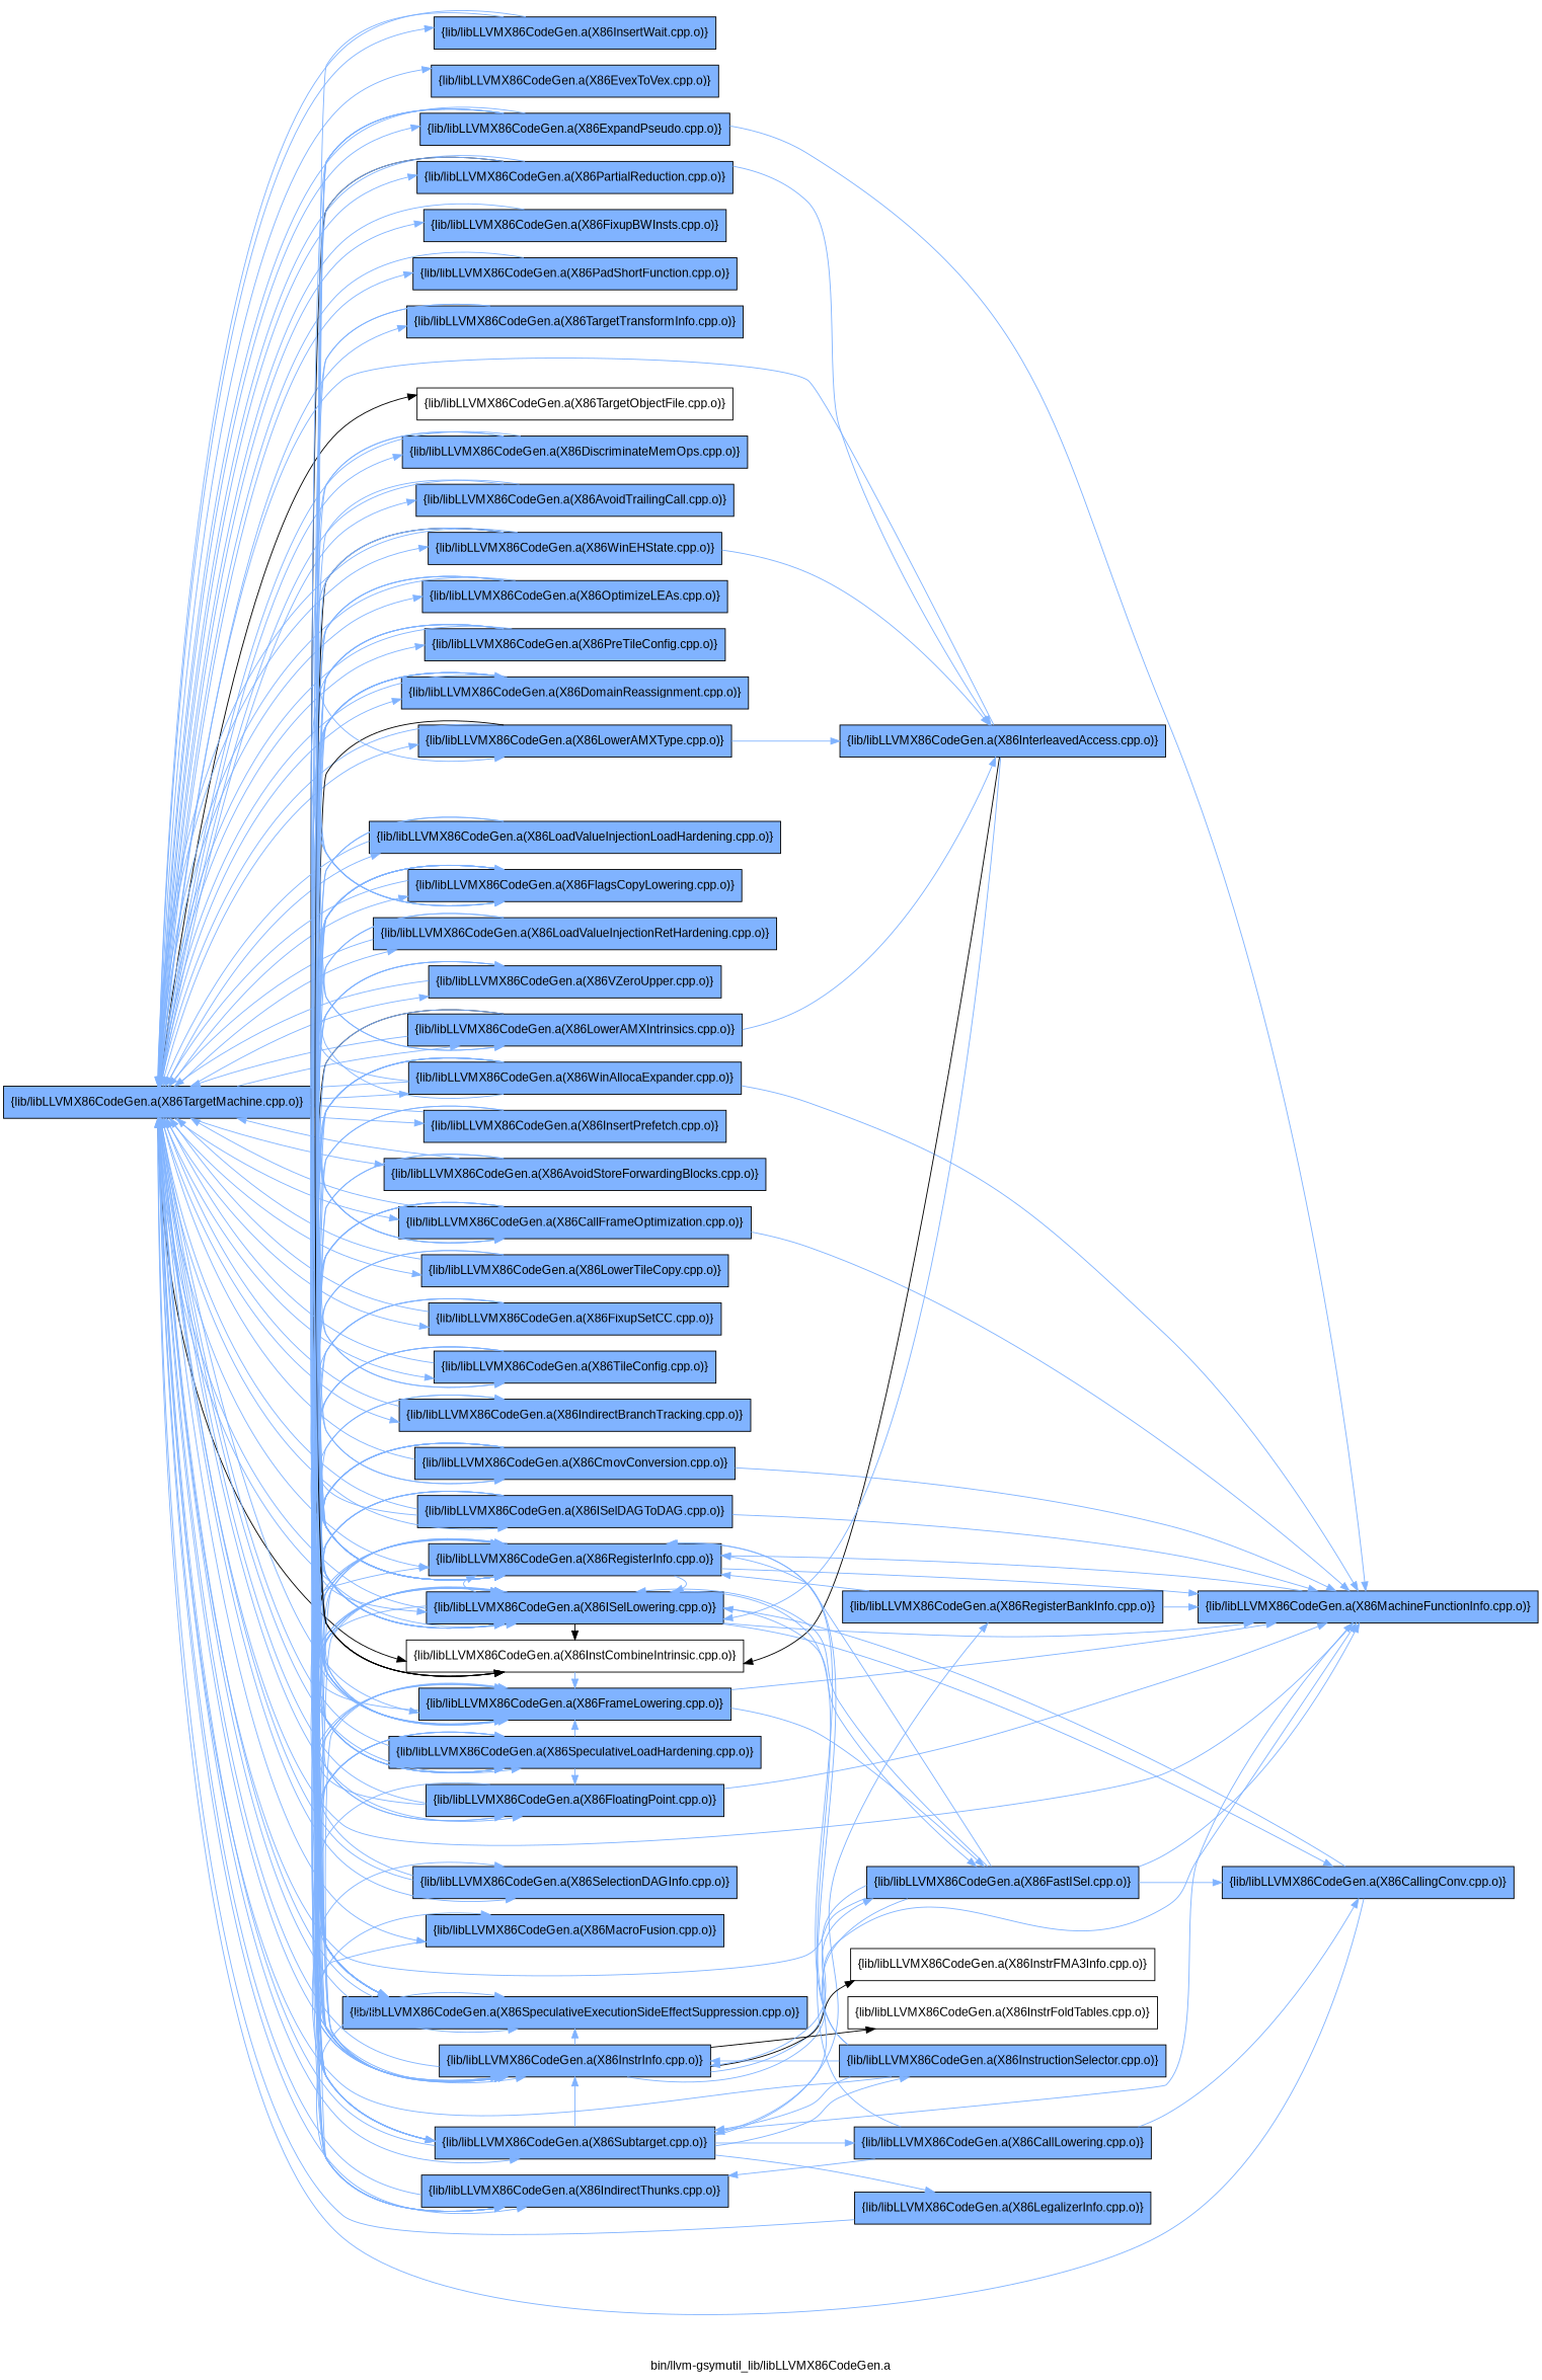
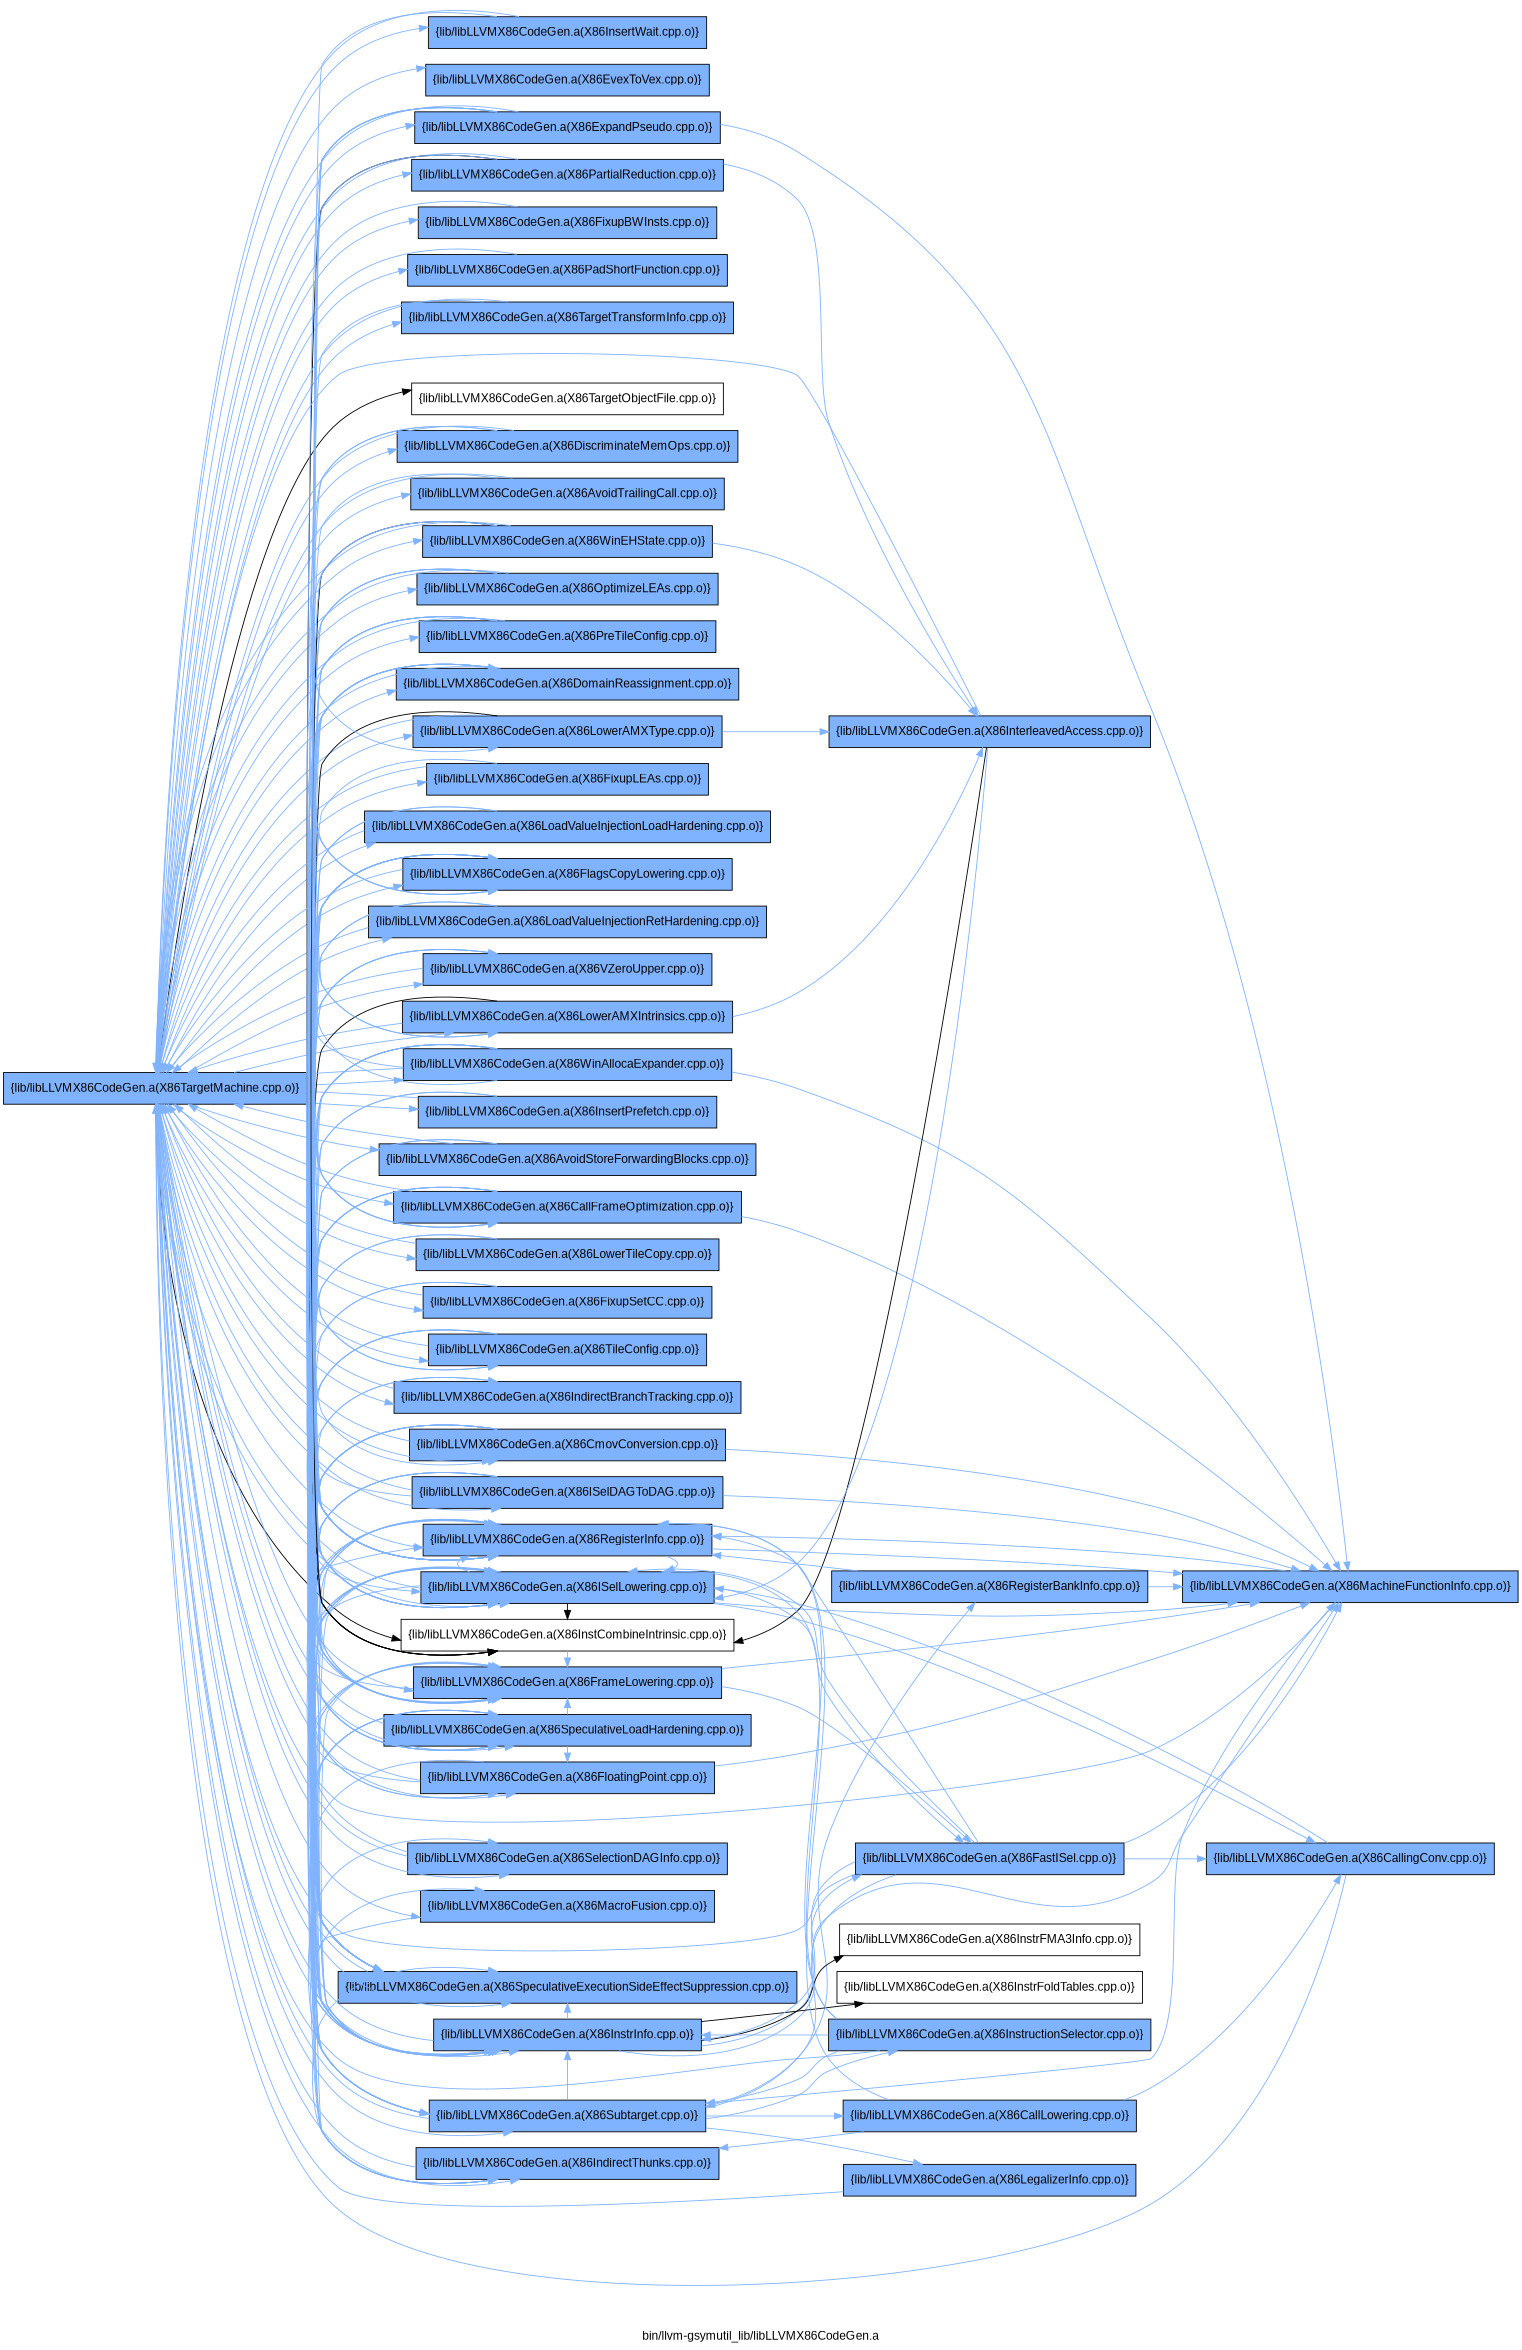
  digraph {
    fontname="Liberation Sans"
    label="bin/llvm-gsymutil_lib/libLLVMX86CodeGen.a"
    rankdir=LR
    node [fillcolor="0.600000 0.5 1" fontname="Liberation Sans" group=1 shape=box style=filled]
    edge [fontname="Liberation Sans" color="0.600000 0.5 1"]
    n1 [label="{lib/libLLVMX86CodeGen.a(X86TargetMachine.cpp.o)}"]
    n2 [group=0 label="{lib/libLLVMX86CodeGen.a(X86InstCombineIntrinsic.cpp.o)}" fillcolor="" style=""]
    n3 [label="{lib/libLLVMX86CodeGen.a(X86SpeculativeExecutionSideEffectSuppression.cpp.o)}"]
    n4 [label="{lib/libLLVMX86CodeGen.a(X86IndirectThunks.cpp.o)}"]
    n5 [label="{lib/libLLVMX86CodeGen.a(X86LoadValueInjectionRetHardening.cpp.o)}"]
    n6 [label="{lib/libLLVMX86CodeGen.a(X86EvexToVex.cpp.o)}"]
    n7 [label="{lib/libLLVMX86CodeGen.a(X86DiscriminateMemOps.cpp.o)}"]
    n8 [label="{lib/libLLVMX86CodeGen.a(X86InsertPrefetch.cpp.o)}"]
    n9 [label="{lib/libLLVMX86CodeGen.a(X86FixupBWInsts.cpp.o)}"]
    n10 [label="{lib/libLLVMX86CodeGen.a(X86PadShortFunction.cpp.o)}"]
+   n11 [label="{lib/libLLVMX86CodeGen.a(X86FixupLEAs.cpp.o)}"]
    n12 [label="{lib/libLLVMX86CodeGen.a(X86LowerAMXIntrinsics.cpp.o)}"]
    n13 [label="{lib/libLLVMX86CodeGen.a(X86LowerAMXType.cpp.o)}"]
    n14 [label="{lib/libLLVMX86CodeGen.a(X86DomainReassignment.cpp.o)}"]
    n15 [label="{lib/libLLVMX86CodeGen.a(X86PartialReduction.cpp.o)}"]
    n16 [group=0 label="{lib/libLLVMX86CodeGen.a(X86TargetObjectFile.cpp.o)}" fillcolor="" style=""]
    n17 [label="{lib/libLLVMX86CodeGen.a(X86RegisterInfo.cpp.o)}"]
    n18 [label="{lib/libLLVMX86CodeGen.a(X86ISelLowering.cpp.o)}"]
    n19 [label="{lib/libLLVMX86CodeGen.a(X86Subtarget.cpp.o)}"]
    n20 [label="{lib/libLLVMX86CodeGen.a(X86InstrInfo.cpp.o)}"]
    n21 [label="{lib/libLLVMX86CodeGen.a(X86FrameLowering.cpp.o)}"]
    n22 [label="{lib/libLLVMX86CodeGen.a(X86SelectionDAGInfo.cpp.o)}"]
    n23 [label="{lib/libLLVMX86CodeGen.a(X86MacroFusion.cpp.o)}"]
    n24 [label="{lib/libLLVMX86CodeGen.a(X86AvoidTrailingCall.cpp.o)}"]
    n25 [label="{lib/libLLVMX86CodeGen.a(X86ExpandPseudo.cpp.o)}"]
    n26 [label="{lib/libLLVMX86CodeGen.a(X86LowerTileCopy.cpp.o)}"]
    n27 [label="{lib/libLLVMX86CodeGen.a(X86FloatingPoint.cpp.o)}"]
    n28 [label="{lib/libLLVMX86CodeGen.a(X86LoadValueInjectionLoadHardening.cpp.o)}"]
    n29 [label="{lib/libLLVMX86CodeGen.a(X86TileConfig.cpp.o)}"]
    n30 [label="{lib/libLLVMX86CodeGen.a(X86SpeculativeLoadHardening.cpp.o)}"]
    n31 [label="{lib/libLLVMX86CodeGen.a(X86FlagsCopyLowering.cpp.o)}"]
    n32 [label="{lib/libLLVMX86CodeGen.a(X86FixupSetCC.cpp.o)}"]
    n33 [label="{lib/libLLVMX86CodeGen.a(X86OptimizeLEAs.cpp.o)}"]
    n34 [label="{lib/libLLVMX86CodeGen.a(X86CallFrameOptimization.cpp.o)}"]
    n35 [label="{lib/libLLVMX86CodeGen.a(X86AvoidStoreForwardingBlocks.cpp.o)}"]
    n36 [label="{lib/libLLVMX86CodeGen.a(X86PreTileConfig.cpp.o)}"]
    n37 [label="{lib/libLLVMX86CodeGen.a(X86CmovConversion.cpp.o)}"]
    n38 [label="{lib/libLLVMX86CodeGen.a(X86ISelDAGToDAG.cpp.o)}"]
    n39 [label="{lib/libLLVMX86CodeGen.a(X86IndirectBranchTracking.cpp.o)}"]
    n40 [label="{lib/libLLVMX86CodeGen.a(X86TargetTransformInfo.cpp.o)}"]
    n41 [label="{lib/libLLVMX86CodeGen.a(X86VZeroUpper.cpp.o)}"]
    n42 [label="{lib/libLLVMX86CodeGen.a(X86WinAllocaExpander.cpp.o)}"]
    n43 [label="{lib/libLLVMX86CodeGen.a(X86WinEHState.cpp.o)}"]
    n44 [label="{lib/libLLVMX86CodeGen.a(X86InsertWait.cpp.o)}"]
    n45 [label="{lib/libLLVMX86CodeGen.a(X86InterleavedAccess.cpp.o)}"]
    n46 [label="{lib/libLLVMX86CodeGen.a(X86MachineFunctionInfo.cpp.o)}"]
    n47 [label="{lib/libLLVMX86CodeGen.a(X86FastISel.cpp.o)}"]
    n48 [label="{lib/libLLVMX86CodeGen.a(X86CallingConv.cpp.o)}"]
    n49 [label="{lib/libLLVMX86CodeGen.a(X86CallLowering.cpp.o)}"]
    n50 [label="{lib/libLLVMX86CodeGen.a(X86LegalizerInfo.cpp.o)}"]
    n51 [label="{lib/libLLVMX86CodeGen.a(X86RegisterBankInfo.cpp.o)}"]
    n52 [label="{lib/libLLVMX86CodeGen.a(X86InstructionSelector.cpp.o)}"]
    n53 [group=0 label="{lib/libLLVMX86CodeGen.a(X86InstrFoldTables.cpp.o)}" fillcolor="" style=""]
    n54 [group=0 label="{lib/libLLVMX86CodeGen.a(X86InstrFMA3Info.cpp.o)}" fillcolor="" style=""]
    subgraph sub_1 {
      rank=same
      n1
    }
    subgraph sub_2 {
      rank=same
      n2
      n3
      n4
      n5
      n6
      n7
      n8
      n9
      n10
+     n11
      n12
      n13
      n14
      n15
      n16
      n17
      n18
      n19
      n20
      n21
      n22
      n23
      n24
      n25
      n26
      n27
      n28
      n29
      n30
      n31
      n32
      n33
      n34
      n35
      n36
      n37
      n38
      n39
      n40
      n41
      n42
      n43
      n44
    }
    n1 -> n2 [color=""]
    n1 -> n3
    n1 -> n4
    n1 -> n5
    n1 -> n6
    n1 -> n7
    n1 -> n8
    n1 -> n9
    n1 -> n10
+   n1 -> n11
    n1 -> n12
    n1 -> n13
    n1 -> n14
    n1 -> n15
    n1 -> n16 [color=""]
    n1 -> n17
    n1 -> n18
    n1 -> n19
    n1 -> n20
    n1 -> n21
    n1 -> n22
    n1 -> n23
    n1 -> n24
    n1 -> n25
    n1 -> n26
    n1 -> n27
    n1 -> n28
    n1 -> n29
    n1 -> n30
    n1 -> n31
    n1 -> n32
    n1 -> n33
    n1 -> n34
    n1 -> n35
    n1 -> n36
-   n12 -> n37
+   n1 -> n37
    n1 -> n38
    n1 -> n39
    n1 -> n40
    n1 -> n41
    n1 -> n42
    n1 -> n43
    n1 -> n44
    n2 -> n21
    n3 -> n1
    n4 -> n1
    n4 -> n3
    n5 -> n1
    n5 -> n3
    n5 -> n17
    n7 -> n1
    n7 -> n3
    n7 -> n34
    n8 -> n1
    n8 -> n3
    n8 -> n17
    n9 -> n1
    n10 -> n1
+   n11 -> n1
+   n11 -> n20
    n12 -> n1
    n12 -> n2 [color=""]
    n12 -> n45
    n13 -> n1
    n13 -> n2 [color=""]
    n13 -> n45
    n14 -> n1
    n14 -> n3
    n14 -> n17
    n14 -> n31
    n14 -> n34
    n14 -> n37
    n15 -> n1
    n15 -> n2 [color=""]
    n15 -> n12
    n15 -> n45
    n17 -> n18
    n17 -> n20
    n17 -> n21
    n17 -> n46
    n18 -> n1
    n18 -> n2 [color=""]
    n18 -> n4
    n18 -> n17
    n18 -> n19
    n18 -> n20
    n18 -> n21
    n18 -> n46
    n18 -> n47
    n18 -> n48
    n19 -> n1
    n19 -> n17
    n19 -> n20
    n19 -> n22
    n19 -> n23
    n19 -> n46
    n19 -> n49
    n19 -> n50
    n19 -> n51
    n19 -> n52
    n20 -> n1
    n20 -> n3
    n20 -> n17
    n20 -> n18
    n20 -> n21
    n20 -> n30
    n20 -> n46
    n20 -> n47
    n20 -> n53 [color=""]
    n20 -> n54 [color=""]
    n21 -> n4
    n21 -> n17
    n21 -> n18
    n21 -> n20
    n21 -> n46
    n21 -> n47
    n22 -> n1
    n22 -> n18
    n23 -> n20
    n24 -> n1
    n24 -> n3
    n25 -> n1
    n25 -> n4
    n25 -> n17
    n25 -> n20
    n25 -> n21
    n25 -> n46
    n26 -> n1
    n26 -> n3
    n26 -> n17
    n27 -> n1
    n27 -> n17
    n27 -> n19
    n27 -> n21
    n27 -> n46
    n28 -> n1
    n28 -> n3
    n28 -> n27
    n29 -> n1
    n29 -> n17
    n29 -> n18
    n29 -> n21
    n30 -> n1
    n30 -> n3
    n30 -> n4
    n30 -> n17
    n30 -> n18
    n30 -> n19
    n30 -> n21
    n30 -> n27
    n31 -> n1
    n31 -> n3
    n31 -> n17
    n31 -> n18
    n31 -> n20
    n31 -> n29
    n31 -> n30
    n32 -> n1
    n32 -> n3
    n32 -> n17
-   n32 -> n30
    n33 -> n1
    n33 -> n3
    n33 -> n20
    n33 -> n31
    n34 -> n1
    n34 -> n3
    n34 -> n17
    n34 -> n18
    n34 -> n21
    n34 -> n31
    n34 -> n46
    n35 -> n1
    n35 -> n3
    n35 -> n20
    n36 -> n1
    n36 -> n3
    n36 -> n17
    n36 -> n21
    n36 -> n31
    n37 -> n1
    n37 -> n3
    n37 -> n4
    n37 -> n18
    n37 -> n19
    n37 -> n20
    n37 -> n30
    n37 -> n46
    n38 -> n1
    n38 -> n3
    n38 -> n18
    n38 -> n19
    n38 -> n20
    n38 -> n39
    n38 -> n46
    n39 -> n1
    n39 -> n3
-   n40 -> n31
+   n40 -> n1
    n40 -> n18
    n41 -> n1
    n41 -> n17
    n41 -> n21
    n42 -> n1
    n42 -> n3
    n42 -> n14
    n42 -> n17
    n42 -> n18
    n42 -> n21
    n42 -> n29
    n42 -> n41
    n42 -> n46
    n43 -> n1
    n43 -> n2 [color=""]
    n43 -> n12
    n43 -> n13
    n43 -> n45
    n44 -> n1
    n44 -> n3
    n45 -> n1
    n45 -> n2 [color=""]
    n45 -> n18
    n46 -> n1
    n46 -> n17
    n47 -> n1
    n47 -> n17
    n47 -> n18
    n47 -> n19
    n47 -> n20
    n47 -> n46
    n47 -> n48
    n48 -> n1
    n48 -> n18
    n49 -> n4
    n49 -> n17
    n49 -> n48
    n50 -> n1
    n51 -> n17
    n51 -> n46
    n52 -> n1
    n52 -> n17
    n52 -> n18
    n52 -> n19
    n52 -> n20
  }
